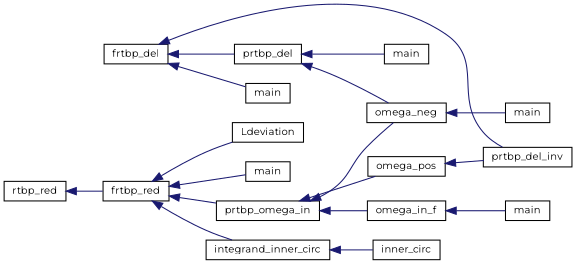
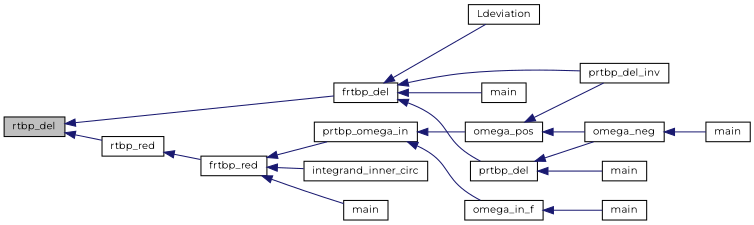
  digraph {
    fontname=Montserrat
    rankdir=LR
    node [color=black fillcolor=white fontname=Montserrat fontsize=10 shape=record style=filled]
    edge [color=midnightblue dir=back fontname=Montserrat fontsize=10 labelfontname=FreeSans labelfontsize=10 style=solid]
+   n1 [fillcolor=grey75 fontcolor=black height=0.2 label=rtbp_del width=0.4]
    n2 [height=0.2 label=frtbp_del width=0.4]
    n3 [height=0.2 label=rtbp_red width=0.4]
    n4 [height=0.2 label=Ldeviation width=0.4]
    n5 [height=0.2 label=main width=0.4]
    n6 [height=0.2 label=prtbp_del width=0.4]
    n7 [height=0.2 label=prtbp_del_inv width=0.4]
    n8 [height=0.2 label=frtbp_red width=0.4]
    n9 [height=0.2 label=main width=0.4]
    n10 [height=0.2 label=omega_neg width=0.4]
    n11 [height=0.2 label=main width=0.4]
    n12 [height=0.2 label=omega_pos width=0.4]
    n13 [height=0.2 label=integrand_inner_circ width=0.4]
    n14 [height=0.2 label=prtbp_omega_in width=0.4]
    n15 [height=0.2 label=main width=0.4]
-   n16 [height=0.2 label=inner_circ width=0.4]
    n17 [height=0.2 label=omega_in_f width=0.4]
    n18 [height=0.2 label=main width=0.4]
-   n8 -> n4
+   n1 -> n2
+   n1 -> n3
+   n2 -> n4
    n2 -> n5
    n2 -> n6
    n2 -> n7
    n3 -> n8
    n6 -> n9
    n6 -> n10
    n8 -> n13
    n8 -> n14
    n8 -> n15
    n10 -> n11
    n12 -> n7
-   n13 -> n16
-   n14 -> n10
+   n12 -> n10
    n14 -> n12
    n14 -> n17
    n17 -> n18
  }
